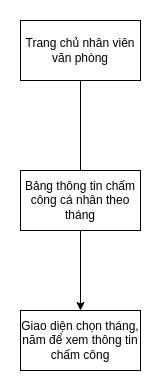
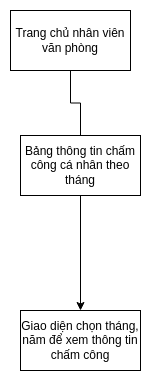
  <mxCell id="0" />
  <mxCell id="1" parent="0" />
  <mxCell id="2" value="" style="edgeStyle=orthogonalEdgeStyle;rounded=0;orthogonalLoop=1;jettySize=auto;html=1;endArrow=none;" edge="1" parent="1" source="3" target="5"><mxGeometry relative="1" as="geometry" /></mxCell>
- <mxCell id="3" value="Trang chủ nhân viên văn phòng" style="rounded=0;whiteSpace=wrap;html=1;" vertex="1" parent="1"><mxGeometry x="20" y="20" width="120" height="60" as="geometry" /></mxCell>
+ <mxCell id="3" value="Trang chủ nhân viên văn phòng" style="rounded=0;whiteSpace=wrap;html=1;" vertex="1" parent="1"><mxGeometry x="10" y="10" width="120" height="60" as="geometry" /></mxCell>
  <mxCell id="4" value="" style="edgeStyle=orthogonalEdgeStyle;rounded=0;orthogonalLoop=1;jettySize=auto;html=1;" edge="1" parent="1" source="5" target="6"><mxGeometry relative="1" as="geometry" /></mxCell>
- <mxCell id="5" value="Bảng thông tin chấm công cá nhân theo tháng" style="whiteSpace=wrap;html=1;" vertex="1" parent="1"><mxGeometry x="20" y="170" width="120" height="60" as="geometry" /></mxCell>
+ <mxCell id="5" value="Bảng thông tin chấm công cá nhân theo tháng" style="whiteSpace=wrap;html=1;" vertex="1" parent="1"><mxGeometry x="20" y="135" width="120" height="60" as="geometry" /></mxCell>
  <mxCell id="6" value="Giao diện chọn tháng, năm để xem thông tin chấm công&lt;br&gt;" style="whiteSpace=wrap;html=1;" vertex="1" parent="1"><mxGeometry x="20" y="310" width="120" height="60" as="geometry" /></mxCell>
